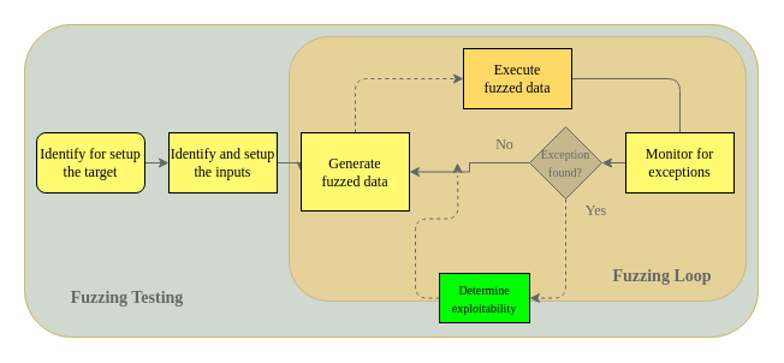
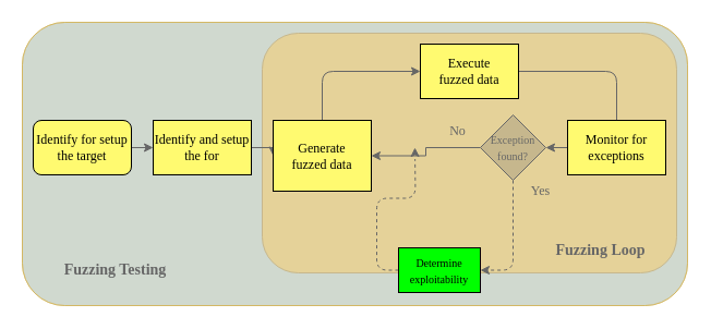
  <mxCell id="0" />
  <mxCell id="1" parent="0" />
  <mxCell id="2" value="" style="rounded=1;whiteSpace=wrap;html=1;fillColor=#D5E8D4;strokeColor=#d6b656;gradientColor=none;" parent="1" vertex="1"><mxGeometry x="20" y="20" width="610" height="260" as="geometry" /></mxCell>
  <mxCell id="3" value="" style="rounded=1;whiteSpace=wrap;html=1;fillColor=#FFD966;strokeColor=#C2A44E;labelBorderColor=none;" parent="1" vertex="1"><mxGeometry x="240" y="30" width="380" height="220" as="geometry" /></mxCell>
  <mxCell id="4" style="edgeStyle=orthogonalEdgeStyle;rounded=0;orthogonalLoop=1;jettySize=auto;html=1;exitX=1;exitY=0.5;exitDx=0;exitDy=0;entryX=0;entryY=0.5;entryDx=0;entryDy=0;" parent="1" source="19" target="18" edge="1"><mxGeometry relative="1" as="geometry" /></mxCell>
  <mxCell id="5" style="edgeStyle=orthogonalEdgeStyle;rounded=0;orthogonalLoop=1;jettySize=auto;html=1;exitX=1;exitY=0.5;exitDx=0;exitDy=0;entryX=0;entryY=0.5;entryDx=0;entryDy=0;" parent="1" source="18" target="20" edge="1"><mxGeometry relative="1" as="geometry" /></mxCell>
- <mxCell id="6" style="edgeStyle=orthogonalEdgeStyle;rounded=1;jumpStyle=gap;orthogonalLoop=1;jettySize=auto;html=1;exitX=0.5;exitY=0;exitDx=0;exitDy=0;entryX=0;entryY=0.5;entryDx=0;entryDy=0;shadow=0;startArrow=none;startFill=0;targetPerimeterSpacing=0;strokeColor=#000000;dashed=1;" parent="1" source="20" target="21" edge="1"><mxGeometry relative="1" as="geometry" /></mxCell>
+ <mxCell id="6" style="edgeStyle=orthogonalEdgeStyle;rounded=1;jumpStyle=gap;orthogonalLoop=1;jettySize=auto;html=1;exitX=0.5;exitY=0;exitDx=0;exitDy=0;entryX=0;entryY=0.5;entryDx=0;entryDy=0;shadow=0;startArrow=none;startFill=0;targetPerimeterSpacing=0;strokeColor=#000000;" parent="1" source="20" target="21" edge="1"><mxGeometry relative="1" as="geometry" /></mxCell>
  <mxCell id="7" style="edgeStyle=orthogonalEdgeStyle;rounded=1;orthogonalLoop=1;jettySize=auto;html=1;exitX=1;exitY=0.5;exitDx=0;exitDy=0;entryX=0.5;entryY=0;entryDx=0;entryDy=0;endArrow=none;" parent="1" source="21" target="22" edge="1"><mxGeometry relative="1" as="geometry" /></mxCell>
  <mxCell id="8" style="edgeStyle=orthogonalEdgeStyle;rounded=0;orthogonalLoop=1;jettySize=auto;html=1;exitX=0;exitY=0.5;exitDx=0;exitDy=0;entryX=1;entryY=0.5;entryDx=0;entryDy=0;" parent="1" source="22" target="11" edge="1"><mxGeometry relative="1" as="geometry" /></mxCell>
  <mxCell id="9" style="edgeStyle=orthogonalEdgeStyle;rounded=0;orthogonalLoop=1;jettySize=auto;html=1;exitX=0;exitY=0.5;exitDx=0;exitDy=0;entryX=1;entryY=0.5;entryDx=0;entryDy=0;" parent="1" source="11" target="20" edge="1"><mxGeometry relative="1" as="geometry" /></mxCell>
  <mxCell id="10" style="edgeStyle=orthogonalEdgeStyle;rounded=1;orthogonalLoop=1;jettySize=auto;html=1;exitX=0.5;exitY=1;exitDx=0;exitDy=0;entryX=1;entryY=0.5;entryDx=0;entryDy=0;dashed=1;" parent="1" source="11" target="23" edge="1"><mxGeometry relative="1" as="geometry" /></mxCell>
  <mxCell id="11" value="&lt;font face=&quot;Georgia&quot; style=&quot;font-size: 10px&quot;&gt;Exception found&lt;/font&gt;&lt;font style=&quot;font-size: 10px&quot; face=&quot;Georgia&quot;&gt;?&lt;/font&gt;" style="rhombus;whiteSpace=wrap;html=1;fillColor=#C2A44E;" parent="1" vertex="1"><mxGeometry x="440" y="105" width="60" height="60" as="geometry" /></mxCell>
  <mxCell id="12" value="&lt;font face=&quot;Georgia&quot;&gt;No&lt;/font&gt;" style="text;html=1;align=center;verticalAlign=middle;resizable=0;points=[];autosize=1;" parent="1" vertex="1"><mxGeometry x="404" y="110" width="30" height="20" as="geometry" /></mxCell>
  <mxCell id="13" value="&lt;font face=&quot;Georgia&quot;&gt;Yes&lt;/font&gt;" style="text;html=1;align=center;verticalAlign=middle;resizable=0;points=[];autosize=1;" parent="1" vertex="1"><mxGeometry x="480" y="165" width="30" height="20" as="geometry" /></mxCell>
  <mxCell id="14" style="edgeStyle=orthogonalEdgeStyle;rounded=1;jumpStyle=gap;orthogonalLoop=1;jettySize=auto;html=1;exitX=0;exitY=0.5;exitDx=0;exitDy=0;shadow=0;dashed=1;startArrow=none;startFill=0;targetPerimeterSpacing=0;strokeColor=#000000;" parent="1" source="23" edge="1"><mxGeometry relative="1" as="geometry"><mxPoint x="380" y="135" as="targetPoint" /></mxGeometry></mxCell>
  <mxCell id="15" value="&lt;b&gt;&lt;font face=&quot;Georgia&quot; style=&quot;font-size: 14px&quot;&gt;Fuzzing Loop&lt;/font&gt;&lt;/b&gt;" style="text;html=1;align=center;verticalAlign=middle;resizable=0;points=[];autosize=1;" parent="1" vertex="1"><mxGeometry x="500" y="220" width="100" height="20" as="geometry" /></mxCell>
  <mxCell id="16" value="&lt;b&gt;&lt;font face=&quot;Georgia&quot; style=&quot;font-size: 14px&quot;&gt;Fuzzing Testing&lt;/font&gt;&lt;/b&gt;" style="text;html=1;align=center;verticalAlign=middle;resizable=0;points=[];autosize=1;" parent="1" vertex="1"><mxGeometry x="50" y="237.5" width="110" height="20" as="geometry" /></mxCell>
  <mxCell id="17" value="" style="rounded=1;whiteSpace=wrap;html=1;strokeColor=#d6b656;gradientColor=none;opacity=50;fillColor=#CCCCCC;" vertex="1" parent="1"><mxGeometry x="20" y="20" width="610" height="260" as="geometry" /></mxCell>
- <mxCell id="18" value="&lt;font face=&quot;Georgia&quot;&gt;Identify and setup&lt;br&gt;the inputs&lt;/font&gt;" style="rounded=0;whiteSpace=wrap;html=1;fillColor=#FFFA70;" parent="1" vertex="1"><mxGeometry x="140" y="110" width="90" height="50" as="geometry" /></mxCell>
+ <mxCell id="18" value="&lt;font face=&quot;Georgia&quot;&gt;Identify and setup&lt;br&gt;the for&lt;/font&gt;" style="rounded=0;whiteSpace=wrap;html=1;fillColor=#FFFA70;" parent="1" vertex="1"><mxGeometry x="140" y="110" width="90" height="50" as="geometry" /></mxCell>
  <mxCell id="19" value="&lt;font face=&quot;Georgia&quot;&gt;Identify for setup&lt;br&gt;the target&lt;/font&gt;" style="rounded=1;whiteSpace=wrap;html=1;fillColor=#FFFA70;" parent="1" vertex="1"><mxGeometry x="30" y="110" width="90" height="50" as="geometry" /></mxCell>
  <mxCell id="20" value="&lt;font face=&quot;Georgia&quot;&gt;Generate&lt;/font&gt;&lt;br&gt;&lt;font face=&quot;Georgia&quot;&gt;fuzzed data&lt;/font&gt;" style="rounded=0;whiteSpace=wrap;html=1;fillColor=#FFFA70;" parent="1" vertex="1"><mxGeometry x="250" y="110" width="90" height="65" as="geometry" /></mxCell>
- <mxCell id="21" value="&lt;font face=&quot;Georgia&quot;&gt;Execute&lt;br&gt;fuzzed data&lt;/font&gt;" style="rounded=0;whiteSpace=wrap;html=1;fillColor=#ffd966;" parent="1" vertex="1"><mxGeometry x="385" y="40" width="90" height="50" as="geometry" /></mxCell>
+ <mxCell id="21" value="&lt;font face=&quot;Georgia&quot;&gt;Execute&lt;br&gt;fuzzed data&lt;/font&gt;" style="rounded=0;whiteSpace=wrap;html=1;fillColor=#FFFA70;" parent="1" vertex="1"><mxGeometry x="385" y="40" width="90" height="50" as="geometry" /></mxCell>
  <mxCell id="22" value="&lt;font face=&quot;Georgia&quot;&gt;Monitor for&lt;br&gt;exceptions&lt;/font&gt;" style="rounded=0;whiteSpace=wrap;html=1;fillColor=#FFFA70;" parent="1" vertex="1"><mxGeometry x="520" y="110" width="90" height="50" as="geometry" /></mxCell>
  <mxCell id="23" value="&lt;font style=&quot;font-size: 10px ; line-height: 100%&quot; face=&quot;Georgia&quot;&gt;&lt;font style=&quot;font-size: 10px&quot;&gt;Determine&lt;br&gt;&lt;/font&gt;exploitability&lt;/font&gt;" style="rounded=0;whiteSpace=wrap;html=1;fillColor=#00FF00;" parent="1" vertex="1"><mxGeometry x="365" y="227" width="75" height="41" as="geometry" /></mxCell>
